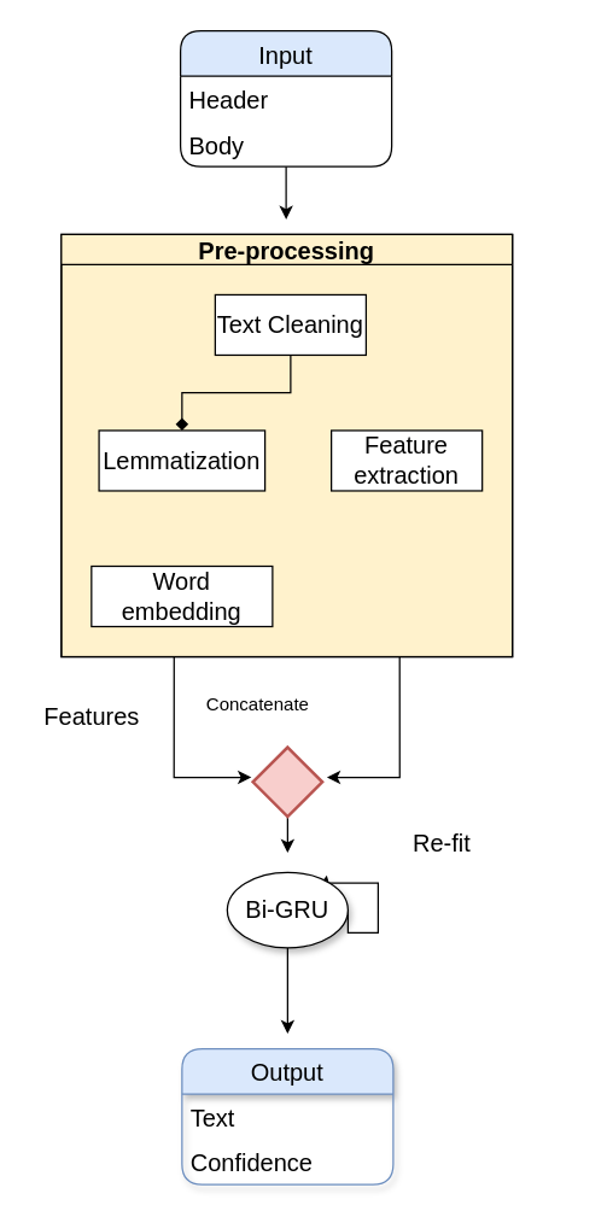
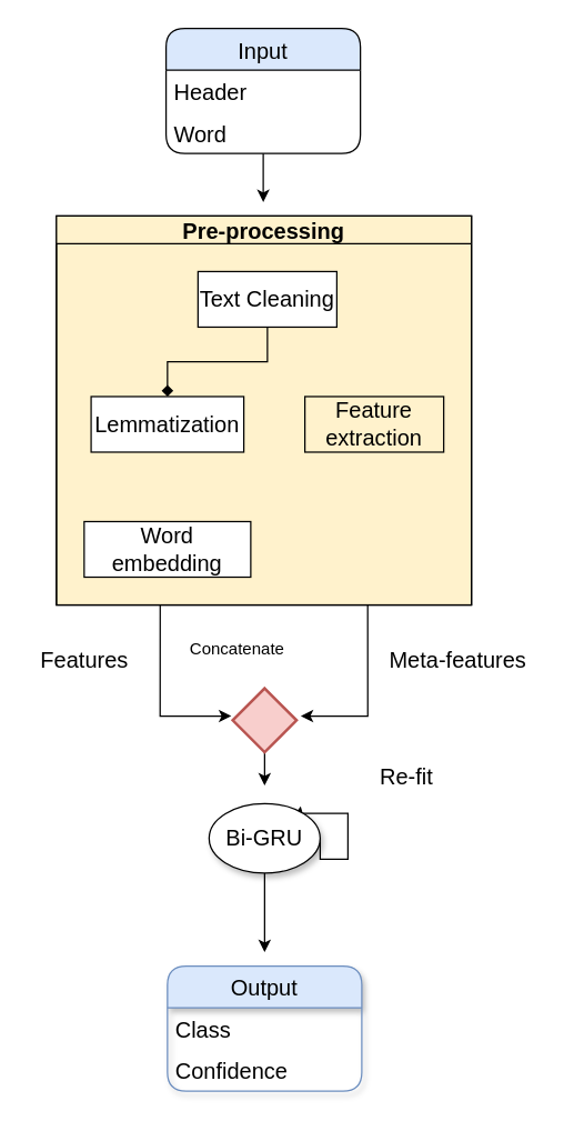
  <mxCell id="0" />
  <mxCell id="1" parent="0" />
  <mxCell id="2" style="edgeStyle=orthogonalEdgeStyle;rounded=0;orthogonalLoop=1;jettySize=auto;html=1;" edge="1" parent="1" source="4"><mxGeometry relative="1" as="geometry"><mxPoint x="190" y="685" as="targetPoint" /></mxGeometry></mxCell>
  <mxCell id="3" style="edgeStyle=orthogonalEdgeStyle;rounded=0;orthogonalLoop=1;jettySize=auto;html=1;exitX=1;exitY=0.5;exitDx=0;exitDy=0;entryX=0.825;entryY=0.038;entryDx=0;entryDy=0;entryPerimeter=0;" edge="1" parent="1" source="4" target="4"><mxGeometry relative="1" as="geometry"><mxPoint x="215" y="575" as="targetPoint" /><Array as="points"><mxPoint x="250" y="618" /><mxPoint x="250" y="585" /><mxPoint x="215" y="585" /></Array></mxGeometry></mxCell>
  <mxCell id="4" value="Bi-GRU" style="ellipse;whiteSpace=wrap;html=1;aspect=fixed;fontSize=16;shadow=1;" parent="1" vertex="1"><mxGeometry x="150" y="578" width="80" height="50" as="geometry" /></mxCell>
  <mxCell id="5" value="" style="group;fillColor=#fff2cc;strokeColor=default;" parent="1" vertex="1" connectable="0"><mxGeometry x="40" y="155" width="299" height="280" as="geometry" /></mxCell>
  <mxCell id="6" value="Pre-processing" style="swimlane;startSize=20;horizontal=1;childLayout=treeLayout;horizontalTree=0;resizable=0;containerType=tree;fontSize=16;fillColor=#fff2cc;strokeColor=default;swimlaneFillColor=none;" parent="5" vertex="1"><mxGeometry width="299" height="280" as="geometry" /></mxCell>
  <mxCell id="7" value="Text Cleaning" style="whiteSpace=wrap;html=1;fontSize=16;" parent="6" vertex="1"><mxGeometry x="102" y="40" width="100" height="40" as="geometry" /></mxCell>
  <mxCell id="8" value="Lemmatization" style="whiteSpace=wrap;html=1;fontSize=16;" parent="6" vertex="1"><mxGeometry x="25" y="130" width="110" height="40" as="geometry" /></mxCell>
  <mxCell id="9" value="" style="edgeStyle=elbowEdgeStyle;elbow=vertical;html=1;rounded=0;fontSize=16;endArrow=diamond;" parent="6" source="7" target="8" edge="1"><mxGeometry relative="1" as="geometry" /></mxCell>
- <mxCell id="10" value="Feature extraction" style="whiteSpace=wrap;html=1;fontSize=16;" parent="6" vertex="1"><mxGeometry x="179" y="130" width="100" height="40" as="geometry" /></mxCell>
+ <mxCell id="10" value="Feature extraction" style="whiteSpace=wrap;html=1;fontSize=16;fillColor=#fff2cc;" parent="6" vertex="1"><mxGeometry x="179" y="130" width="100" height="40" as="geometry" /></mxCell>
  <mxCell id="11" value="Word embedding" style="rounded=0;whiteSpace=wrap;html=1;fontSize=16;" parent="6" vertex="1"><mxGeometry x="20" y="220" width="120" height="40" as="geometry" /></mxCell>
  <mxCell id="12" style="edgeStyle=orthogonalEdgeStyle;rounded=0;orthogonalLoop=1;jettySize=auto;html=1;exitX=0.25;exitY=1;exitDx=0;exitDy=0;fontSize=16;" parent="1" source="6" edge="1"><mxGeometry relative="1" as="geometry"><mxPoint x="166" y="515" as="targetPoint" /><Array as="points"><mxPoint x="115" y="515" /></Array></mxGeometry></mxCell>
  <mxCell id="13" style="edgeStyle=orthogonalEdgeStyle;rounded=0;orthogonalLoop=1;jettySize=auto;html=1;exitX=0.75;exitY=1;exitDx=0;exitDy=0;fontSize=16;" parent="1" source="6" edge="1"><mxGeometry relative="1" as="geometry"><mxPoint x="216" y="515" as="targetPoint" /><Array as="points"><mxPoint x="264" y="515" /></Array></mxGeometry></mxCell>
  <mxCell id="14" style="edgeStyle=orthogonalEdgeStyle;rounded=0;orthogonalLoop=1;jettySize=auto;html=1;" parent="1" source="15" edge="1"><mxGeometry relative="1" as="geometry"><mxPoint x="190" y="565" as="targetPoint" /></mxGeometry></mxCell>
  <mxCell id="15" value="" style="strokeWidth=2;html=1;shape=mxgraph.flowchart.decision;whiteSpace=wrap;fontSize=16;fillColor=#f8cecc;strokeColor=#b85450;" parent="1" vertex="1"><mxGeometry x="167" y="495" width="46" height="46" as="geometry" /></mxCell>
  <mxCell id="16" value="Output" style="swimlane;fontStyle=0;childLayout=stackLayout;horizontal=1;startSize=30;horizontalStack=0;resizeParent=1;resizeParentMax=0;resizeLast=0;collapsible=1;marginBottom=0;rounded=1;shadow=1;glass=0;sketch=0;fontSize=16;strokeColor=#6c8ebf;fillColor=#dae8fc;" parent="1" vertex="1"><mxGeometry x="120" y="695" width="140" height="90" as="geometry" /></mxCell>
- <mxCell id="17" value="Text" style="text;strokeColor=none;fillColor=none;align=left;verticalAlign=middle;spacingLeft=4;spacingRight=4;overflow=hidden;points=[[0,0.5],[1,0.5]];portConstraint=eastwest;rotatable=0;rounded=1;shadow=1;glass=0;sketch=0;fontSize=16;" parent="16" vertex="1"><mxGeometry y="30" width="140" height="30" as="geometry" /></mxCell>
+ <mxCell id="17" value="Class" style="text;strokeColor=none;fillColor=none;align=left;verticalAlign=middle;spacingLeft=4;spacingRight=4;overflow=hidden;points=[[0,0.5],[1,0.5]];portConstraint=eastwest;rotatable=0;rounded=1;shadow=1;glass=0;sketch=0;fontSize=16;" parent="16" vertex="1"><mxGeometry y="30" width="140" height="30" as="geometry" /></mxCell>
  <mxCell id="18" value="Confidence" style="text;strokeColor=none;fillColor=none;align=left;verticalAlign=middle;spacingLeft=4;spacingRight=4;overflow=hidden;points=[[0,0.5],[1,0.5]];portConstraint=eastwest;rotatable=0;rounded=1;shadow=1;glass=0;sketch=0;fontSize=16;" parent="16" vertex="1"><mxGeometry y="60" width="140" height="30" as="geometry" /></mxCell>
  <mxCell id="19" value="Re-fit" style="text;html=1;align=center;verticalAlign=middle;resizable=0;points=[];autosize=1;strokeColor=none;fillColor=none;fontSize=16;" parent="1" vertex="1"><mxGeometry x="267" y="549" width="50" height="20" as="geometry" /></mxCell>
  <mxCell id="20" style="edgeStyle=orthogonalEdgeStyle;rounded=0;orthogonalLoop=1;jettySize=auto;html=1;" parent="1" source="21" edge="1"><mxGeometry relative="1" as="geometry"><mxPoint x="189" y="145" as="targetPoint" /></mxGeometry></mxCell>
  <mxCell id="21" value="Input" style="swimlane;fontStyle=0;childLayout=stackLayout;horizontal=1;startSize=30;horizontalStack=0;resizeParent=1;resizeParentMax=0;resizeLast=0;collapsible=1;marginBottom=0;rounded=1;shadow=0;glass=0;sketch=0;fontSize=16;strokeColor=default;fillColor=#dae8fc;" parent="1" vertex="1"><mxGeometry x="119" y="20" width="140" height="90" as="geometry" /></mxCell>
  <mxCell id="22" value="Header" style="text;strokeColor=none;fillColor=none;align=left;verticalAlign=middle;spacingLeft=4;spacingRight=4;overflow=hidden;points=[[0,0.5],[1,0.5]];portConstraint=eastwest;rotatable=0;rounded=1;shadow=1;glass=0;sketch=0;fontSize=16;" parent="21" vertex="1"><mxGeometry y="30" width="140" height="30" as="geometry" /></mxCell>
- <mxCell id="23" value="Body" style="text;strokeColor=none;fillColor=none;align=left;verticalAlign=middle;spacingLeft=4;spacingRight=4;overflow=hidden;points=[[0,0.5],[1,0.5]];portConstraint=eastwest;rotatable=0;rounded=1;shadow=0;glass=0;sketch=0;fontSize=16;" parent="21" vertex="1"><mxGeometry y="60" width="140" height="30" as="geometry" /></mxCell>
+ <mxCell id="23" value="Word" style="text;strokeColor=none;fillColor=none;align=left;verticalAlign=middle;spacingLeft=4;spacingRight=4;overflow=hidden;points=[[0,0.5],[1,0.5]];portConstraint=eastwest;rotatable=0;rounded=1;shadow=0;glass=0;sketch=0;fontSize=16;" parent="21" vertex="1"><mxGeometry y="60" width="140" height="30" as="geometry" /></mxCell>
+ <mxCell id="24" value="Meta-features" style="text;html=1;align=center;verticalAlign=middle;resizable=0;points=[];autosize=1;strokeColor=none;fillColor=none;fontSize=16;" parent="1" vertex="1"><mxGeometry x="274" y="465" width="110" height="20" as="geometry" /></mxCell>
  <mxCell id="25" value="Features" style="text;html=1;align=center;verticalAlign=middle;resizable=0;points=[];autosize=1;strokeColor=none;fillColor=none;fontSize=16;" parent="1" vertex="1"><mxGeometry x="20" y="465" width="80" height="20" as="geometry" /></mxCell>
  <mxCell id="26" value="&lt;font style=&quot;font-size: 12px&quot;&gt;Concatenate&lt;/font&gt;" style="text;html=1;align=center;verticalAlign=middle;resizable=0;points=[];autosize=1;strokeColor=none;fillColor=none;fontSize=16;" parent="1" vertex="1"><mxGeometry x="130" y="455" width="80" height="20" as="geometry" /></mxCell>
